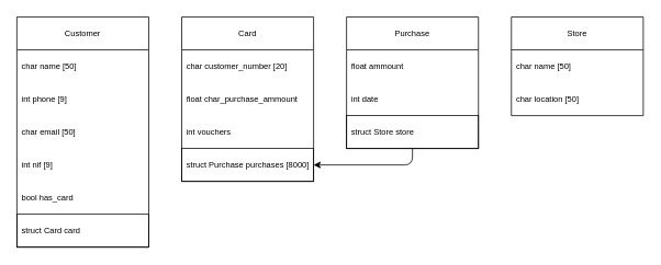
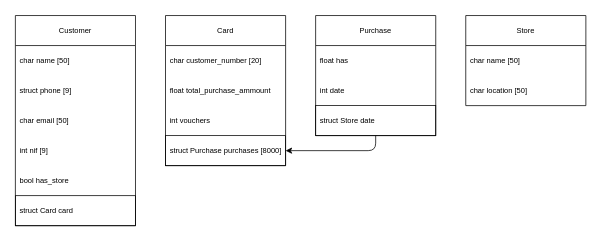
  <mxCell id="0" />
  <mxCell id="1" parent="0" />
  <mxCell id="2" value="Store" style="swimlane;fontStyle=0;childLayout=stackLayout;horizontal=1;startSize=40;fillColor=none;horizontalStack=0;resizeParent=1;resizeParentMax=0;resizeLast=0;collapsible=1;marginBottom=0;glass=0;fontSize=10;" parent="1" vertex="1"><mxGeometry x="620" y="20" width="160" height="120" as="geometry"><mxRectangle x="40" y="40" width="60" height="30" as="alternateBounds" /></mxGeometry></mxCell>
  <mxCell id="3" value="char name [50]" style="text;strokeColor=none;fillColor=none;align=left;verticalAlign=middle;spacingLeft=4;spacingRight=4;overflow=hidden;rotatable=0;points=[[0,0.5],[1,0.5]];portConstraint=eastwest;glass=0;fontSize=10;" parent="2" vertex="1"><mxGeometry y="40" width="160" height="40" as="geometry" /></mxCell>
  <mxCell id="4" value="char location [50]" style="text;strokeColor=none;fillColor=none;align=left;verticalAlign=middle;spacingLeft=4;spacingRight=4;overflow=hidden;rotatable=0;points=[[0,0.5],[1,0.5]];portConstraint=eastwest;glass=0;fontSize=10;" parent="2" vertex="1"><mxGeometry y="80" width="160" height="40" as="geometry" /></mxCell>
  <mxCell id="5" value="Purchase" style="swimlane;fontStyle=0;childLayout=stackLayout;horizontal=1;startSize=40;fillColor=none;horizontalStack=0;resizeParent=1;resizeParentMax=0;resizeLast=0;collapsible=1;marginBottom=0;glass=0;fontSize=10;" parent="1" vertex="1"><mxGeometry x="420" y="20" width="160" height="160" as="geometry"><mxRectangle x="300" y="320" width="60" height="30" as="alternateBounds" /></mxGeometry></mxCell>
- <mxCell id="6" value="float ammount" style="text;strokeColor=none;fillColor=none;align=left;verticalAlign=middle;spacingLeft=4;spacingRight=4;overflow=hidden;rotatable=0;points=[[0,0.5],[1,0.5]];portConstraint=eastwest;glass=0;fontSize=10;" parent="5" vertex="1"><mxGeometry y="40" width="160" height="40" as="geometry" /></mxCell>
+ <mxCell id="6" value="float has" style="text;strokeColor=none;fillColor=none;align=left;verticalAlign=middle;spacingLeft=4;spacingRight=4;overflow=hidden;rotatable=0;points=[[0,0.5],[1,0.5]];portConstraint=eastwest;glass=0;fontSize=10;" parent="5" vertex="1"><mxGeometry y="40" width="160" height="40" as="geometry" /></mxCell>
  <mxCell id="7" value="int date" style="text;strokeColor=none;fillColor=none;align=left;verticalAlign=middle;spacingLeft=4;spacingRight=4;overflow=hidden;rotatable=0;points=[[0,0.5],[1,0.5]];portConstraint=eastwest;glass=0;fontSize=10;" parent="5" vertex="1"><mxGeometry y="80" width="160" height="40" as="geometry" /></mxCell>
- <mxCell id="8" value="struct Store store" style="text;strokeColor=default;fillColor=none;align=left;verticalAlign=middle;spacingLeft=4;spacingRight=4;overflow=hidden;rotatable=0;points=[[0,0.5],[1,0.5]];portConstraint=eastwest;glass=0;fontSize=10;" parent="5" vertex="1"><mxGeometry y="120" width="160" height="40" as="geometry" /></mxCell>
+ <mxCell id="8" value="struct Store date" style="text;strokeColor=default;fillColor=none;align=left;verticalAlign=middle;spacingLeft=4;spacingRight=4;overflow=hidden;rotatable=0;points=[[0,0.5],[1,0.5]];portConstraint=eastwest;glass=0;fontSize=10;" parent="5" vertex="1"><mxGeometry y="120" width="160" height="40" as="geometry" /></mxCell>
  <mxCell id="9" value="Card" style="swimlane;fontStyle=0;childLayout=stackLayout;horizontal=1;startSize=40;fillColor=none;horizontalStack=0;resizeParent=1;resizeParentMax=0;resizeLast=0;collapsible=1;marginBottom=0;glass=0;fontSize=10;" parent="1" vertex="1"><mxGeometry x="220" y="20" width="160" height="200" as="geometry"><mxRectangle x="300" y="320" width="60" height="30" as="alternateBounds" /></mxGeometry></mxCell>
  <mxCell id="10" value="char customer_number [20]" style="text;strokeColor=none;fillColor=none;align=left;verticalAlign=middle;spacingLeft=4;spacingRight=4;overflow=hidden;rotatable=0;points=[[0,0.5],[1,0.5]];portConstraint=eastwest;glass=0;fontSize=10;" parent="9" vertex="1"><mxGeometry y="40" width="160" height="40" as="geometry" /></mxCell>
- <mxCell id="11" value="float char_purchase_ammount" style="text;strokeColor=none;fillColor=none;align=left;verticalAlign=middle;spacingLeft=4;spacingRight=4;overflow=hidden;rotatable=0;points=[[0,0.5],[1,0.5]];portConstraint=eastwest;glass=0;fontSize=10;" parent="9" vertex="1"><mxGeometry y="80" width="160" height="40" as="geometry" /></mxCell>
+ <mxCell id="11" value="float total_purchase_ammount" style="text;strokeColor=none;fillColor=none;align=left;verticalAlign=middle;spacingLeft=4;spacingRight=4;overflow=hidden;rotatable=0;points=[[0,0.5],[1,0.5]];portConstraint=eastwest;glass=0;fontSize=10;" parent="9" vertex="1"><mxGeometry y="80" width="160" height="40" as="geometry" /></mxCell>
  <mxCell id="12" value="int vouchers" style="text;strokeColor=none;fillColor=none;align=left;verticalAlign=middle;spacingLeft=4;spacingRight=4;overflow=hidden;rotatable=0;points=[[0,0.5],[1,0.5]];portConstraint=eastwest;glass=0;fontSize=10;" parent="9" vertex="1"><mxGeometry y="120" width="160" height="40" as="geometry" /></mxCell>
  <mxCell id="13" value="struct Purchase purchases [8000]" style="text;strokeColor=default;fillColor=none;align=left;verticalAlign=middle;spacingLeft=4;spacingRight=4;overflow=hidden;rotatable=0;points=[[0,0.5],[1,0.5]];portConstraint=eastwest;glass=0;fontSize=10;" parent="9" vertex="1"><mxGeometry y="160" width="160" height="40" as="geometry" /></mxCell>
  <mxCell id="14" value="Customer" style="swimlane;fontStyle=0;childLayout=stackLayout;horizontal=1;startSize=40;fillColor=none;horizontalStack=0;resizeParent=1;resizeParentMax=0;resizeLast=0;collapsible=1;marginBottom=0;glass=0;fontSize=10;" parent="1" vertex="1"><mxGeometry x="20" y="20" width="160" height="280" as="geometry"><mxRectangle x="300" y="320" width="60" height="30" as="alternateBounds" /></mxGeometry></mxCell>
  <mxCell id="15" value="char name [50]" style="text;strokeColor=none;fillColor=none;align=left;verticalAlign=middle;spacingLeft=4;spacingRight=4;overflow=hidden;rotatable=0;points=[[0,0.5],[1,0.5]];portConstraint=eastwest;glass=0;fontSize=10;fontStyle=0" parent="14" vertex="1"><mxGeometry y="40" width="160" height="40" as="geometry" /></mxCell>
- <mxCell id="16" value="int phone [9]" style="text;strokeColor=none;fillColor=none;align=left;verticalAlign=middle;spacingLeft=4;spacingRight=4;overflow=hidden;rotatable=0;points=[[0,0.5],[1,0.5]];portConstraint=eastwest;glass=0;fontSize=10;" parent="14" vertex="1"><mxGeometry y="80" width="160" height="40" as="geometry" /></mxCell>
+ <mxCell id="16" value="struct phone [9]" style="text;strokeColor=none;fillColor=none;align=left;verticalAlign=middle;spacingLeft=4;spacingRight=4;overflow=hidden;rotatable=0;points=[[0,0.5],[1,0.5]];portConstraint=eastwest;glass=0;fontSize=10;" parent="14" vertex="1"><mxGeometry y="80" width="160" height="40" as="geometry" /></mxCell>
  <mxCell id="17" value="char email [50]" style="text;strokeColor=none;fillColor=none;align=left;verticalAlign=middle;spacingLeft=4;spacingRight=4;overflow=hidden;rotatable=0;points=[[0,0.5],[1,0.5]];portConstraint=eastwest;glass=0;fontSize=10;" parent="14" vertex="1"><mxGeometry y="120" width="160" height="40" as="geometry" /></mxCell>
  <mxCell id="18" value="int nif [9]" style="text;strokeColor=none;fillColor=none;align=left;verticalAlign=middle;spacingLeft=4;spacingRight=4;overflow=hidden;rotatable=0;points=[[0,0.5],[1,0.5]];portConstraint=eastwest;glass=0;fontSize=10;" parent="14" vertex="1"><mxGeometry y="160" width="160" height="40" as="geometry" /></mxCell>
- <mxCell id="19" value="bool has_card" style="text;strokeColor=none;fillColor=none;align=left;verticalAlign=middle;spacingLeft=4;spacingRight=4;overflow=hidden;rotatable=0;points=[[0,0.5],[1,0.5]];portConstraint=eastwest;glass=0;fontSize=10;" parent="14" vertex="1"><mxGeometry y="200" width="160" height="40" as="geometry" /></mxCell>
+ <mxCell id="19" value="bool has_store" style="text;strokeColor=none;fillColor=none;align=left;verticalAlign=middle;spacingLeft=4;spacingRight=4;overflow=hidden;rotatable=0;points=[[0,0.5],[1,0.5]];portConstraint=eastwest;glass=0;fontSize=10;" parent="14" vertex="1"><mxGeometry y="200" width="160" height="40" as="geometry" /></mxCell>
  <mxCell id="20" value="struct Card card" style="text;strokeColor=default;fillColor=none;align=left;verticalAlign=middle;spacingLeft=4;spacingRight=4;overflow=hidden;rotatable=0;points=[[0,0.5],[1,0.5]];portConstraint=eastwest;glass=0;fontSize=10;" parent="14" vertex="1"><mxGeometry y="240" width="160" height="40" as="geometry" /></mxCell>
  <mxCell id="21" style="edgeStyle=none;html=1;entryX=1;entryY=0.5;entryDx=0;entryDy=0;fontSize=10;" parent="1" target="13" edge="1"><mxGeometry relative="1" as="geometry"><mxPoint x="500" y="180" as="sourcePoint" /><Array as="points"><mxPoint x="500" y="200" /></Array></mxGeometry></mxCell>
